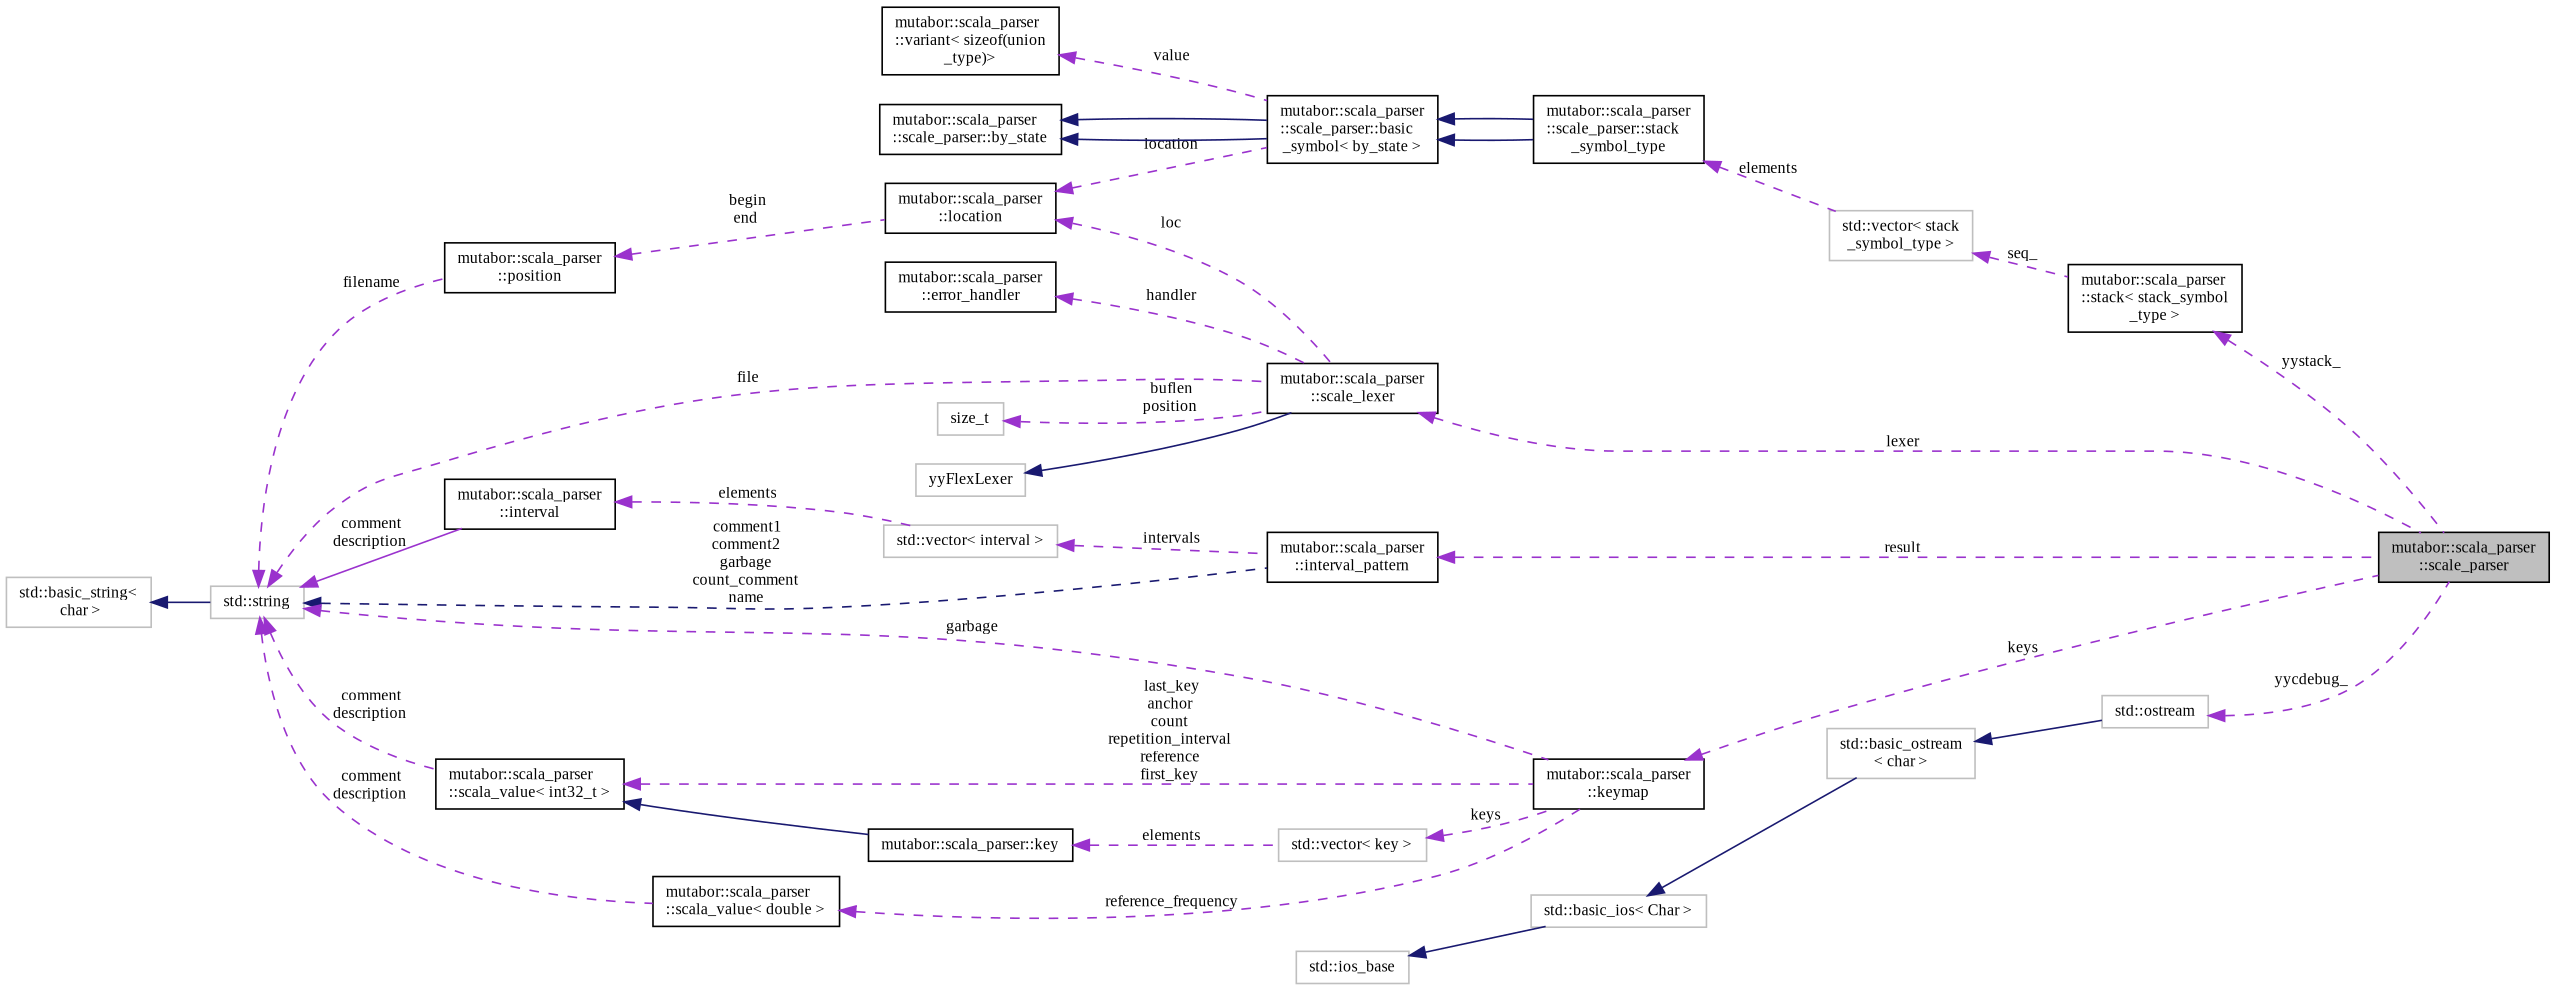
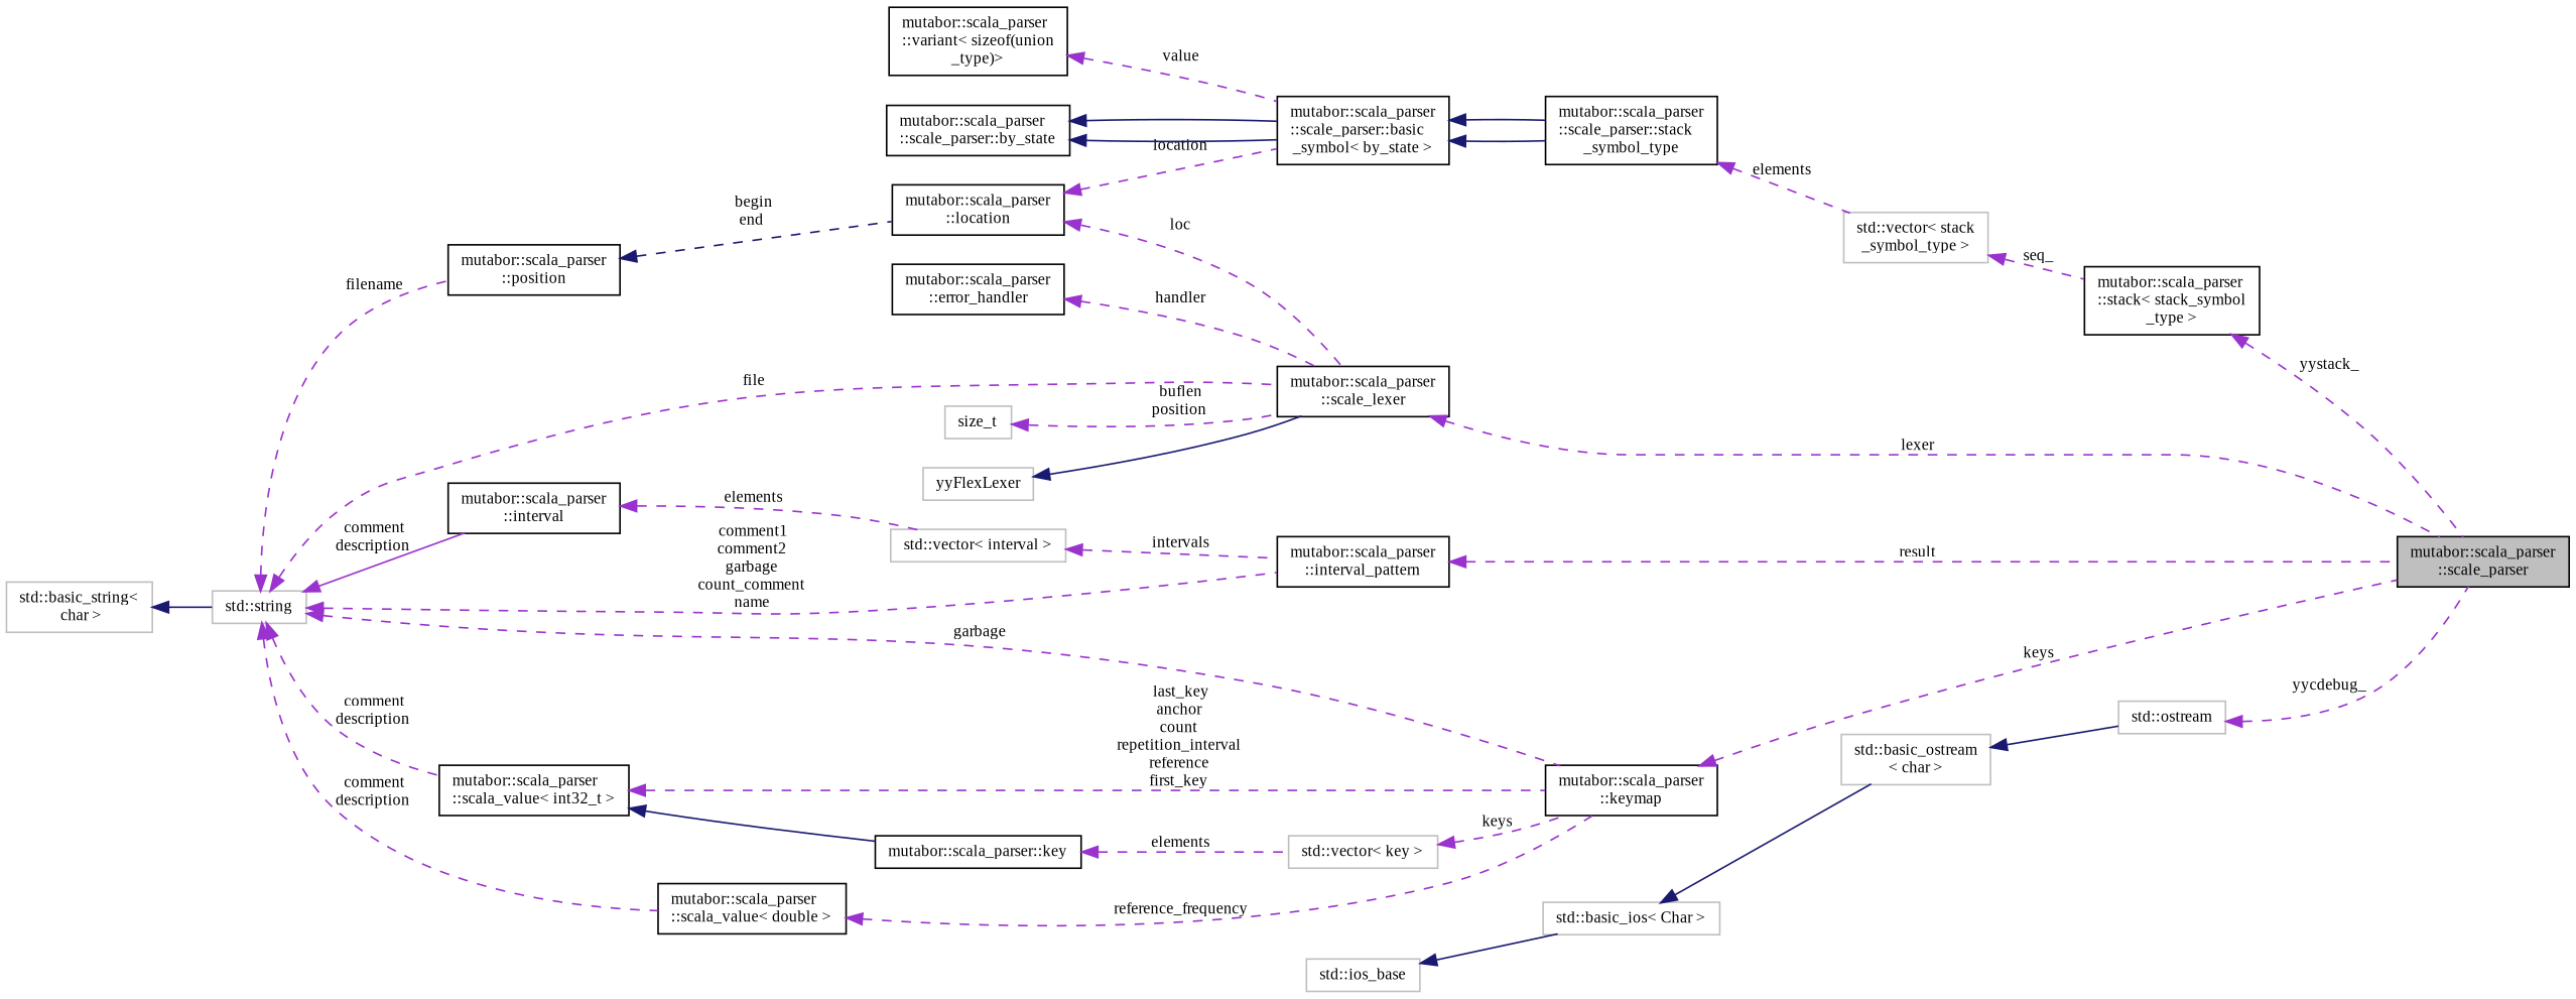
  digraph {
    fontname="Liberation Serif"
    rankdir=LR
    node [color=black fillcolor=white fontname="Liberation Serif" fontsize=10 shape=record style=filled]
    edge [color=darkorchid3 dir=back fontname="Liberation Serif" fontsize=10 labelfontname=Sans labelfontsize=10 style=dashed]
    n1 [fillcolor=grey75 fontcolor=black height=0.2 label="mutabor::scala_parser\l::scale_parser" width=0.4]
    n2 [height=0.2 label="mutabor::scala_parser\l::interval_pattern" width=0.4]
    n3 [color=grey75 height=0.2 label="std::vector\< interval \>" width=0.4]
    n4 [height=0.2 label="mutabor::scala_parser\l::interval" width=0.4]
    n5 [color=grey75 height=0.2 label="std::string" width=0.4]
    n6 [height=0.2 label="mutabor::scala_parser\l::scale_lexer" width=0.4]
    n7 [height=0.2 label="mutabor::scala_parser\l::position" width=0.4]
    n8 [height=0.2 label="mutabor::scala_parser\l::keymap" width=0.4]
    n9 [height=0.2 label="mutabor::scala_parser\l::scala_value\< int32_t \>" width=0.4]
    n10 [height=0.2 label="mutabor::scala_parser\l::scala_value\< double \>" width=0.4]
    n11 [height=0.2 label="mutabor::scala_parser\l::location" width=0.4]
    n12 [height=0.2 label="mutabor::scala_parser::key" width=0.4]
    n13 [color=grey75 height=0.2 label="std::basic_string\<\l char \>" width=0.4]
    n14 [color=grey75 height=0.2 label=size_t width=0.4]
    n15 [color=grey75 height=0.2 label=yyFlexLexer width=0.4]
    n16 [height=0.2 label="mutabor::scala_parser\l::error_handler" width=0.4]
    n17 [height=0.2 label="mutabor::scala_parser\l::scale_parser::basic\l_symbol\< by_state \>" width=0.4]
    n18 [height=0.2 label="mutabor::scala_parser\l::scale_parser::stack\l_symbol_type" width=0.4]
    n19 [color=grey75 height=0.2 label="std::vector\< key \>" width=0.4]
    n20 [height=0.2 label="mutabor::scala_parser\l::stack\< stack_symbol\l_type \>" width=0.4]
    n21 [color=grey75 height=0.2 label="std::vector\< stack\l_symbol_type \>" width=0.4]
    n22 [height=0.2 label="mutabor::scala_parser\l::scale_parser::by_state" width=0.4]
    n23 [height=0.2 label="mutabor::scala_parser\l::variant\< sizeof(union\l_type)\>" width=0.4]
    n24 [color=grey75 height=0.2 label="std::ostream" width=0.4]
    n25 [color=grey75 height=0.2 label="std::basic_ostream\l\< char \>" width=0.4]
    n26 [color=grey75 height=0.2 label="std::basic_ios\< Char \>" width=0.4]
    n27 [color=grey75 height=0.2 label="std::ios_base" width=0.4]
    n2 -> n1 [label=" result"]
    n3 -> n2 [label=" intervals"]
    n4 -> n3 [label=" elements"]
-   n5 -> n2 [color=midnightblue label=" comment1\ncomment2\ngarbage\ncount_comment\nname"]
+   n5 -> n2 [label=" comment1\ncomment2\ngarbage\ncount_comment\nname"]
    n5 -> n4 [label=" comment\ndescription" style=solid]
    n5 -> n6 [label=" file"]
    n5 -> n7 [label=" filename"]
    n5 -> n8 [label=" garbage"]
    n5 -> n9 [label=" comment\ndescription"]
    n5 -> n10 [label=" comment\ndescription"]
    n6 -> n1 [label=" lexer"]
-   n7 -> n11 [label=" begin\nend"]
+   n7 -> n11 [color=midnightblue label=" begin\nend"]
    n8 -> n1 [label=" keys"]
    n9 -> n8 [label=" last_key\nanchor\ncount\nrepetition_interval\nreference\nfirst_key"]
    n9 -> n12 [color=midnightblue style=solid]
    n10 -> n8 [label=" reference_frequency"]
    n11 -> n6 [label=" loc"]
    n11 -> n17 [label=" location"]
    n12 -> n19 [label=" elements"]
    n13 -> n5 [color=midnightblue style=solid]
    n14 -> n6 [label=" buflen\nposition"]
    n15 -> n6 [color=midnightblue style=solid]
    n16 -> n6 [label=" handler"]
    n17 -> n18 [color=midnightblue style=solid]
    n17 -> n18 [color=midnightblue style=solid]
    n18 -> n21 [label=" elements"]
    n19 -> n8 [label=" keys"]
    n20 -> n1 [label=" yystack_"]
    n21 -> n20 [label=" seq_"]
    n22 -> n17 [color=midnightblue style=solid]
    n22 -> n17 [color=midnightblue style=solid]
    n23 -> n17 [label=" value"]
    n24 -> n1 [label=" yycdebug_"]
    n25 -> n24 [color=midnightblue style=solid]
    n26 -> n25 [color=midnightblue style=solid]
    n27 -> n26 [color=midnightblue style=solid]
  }
